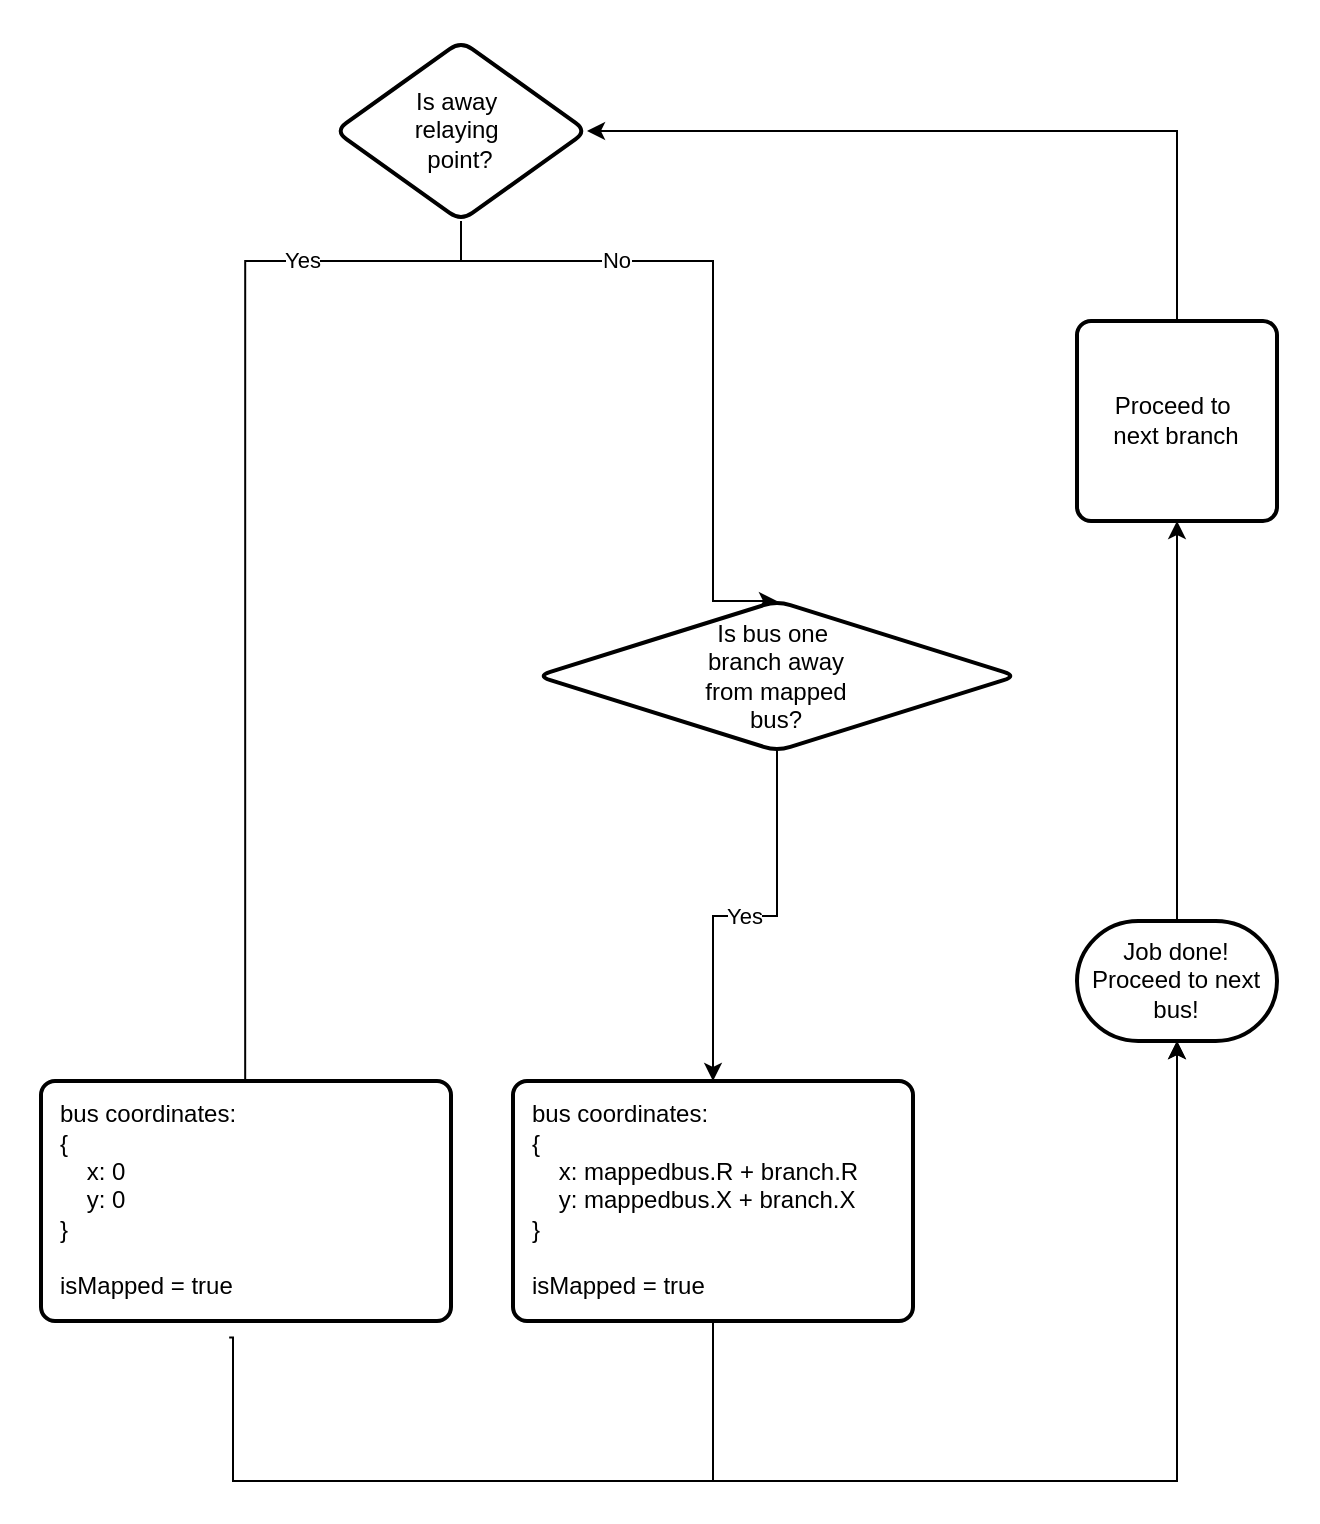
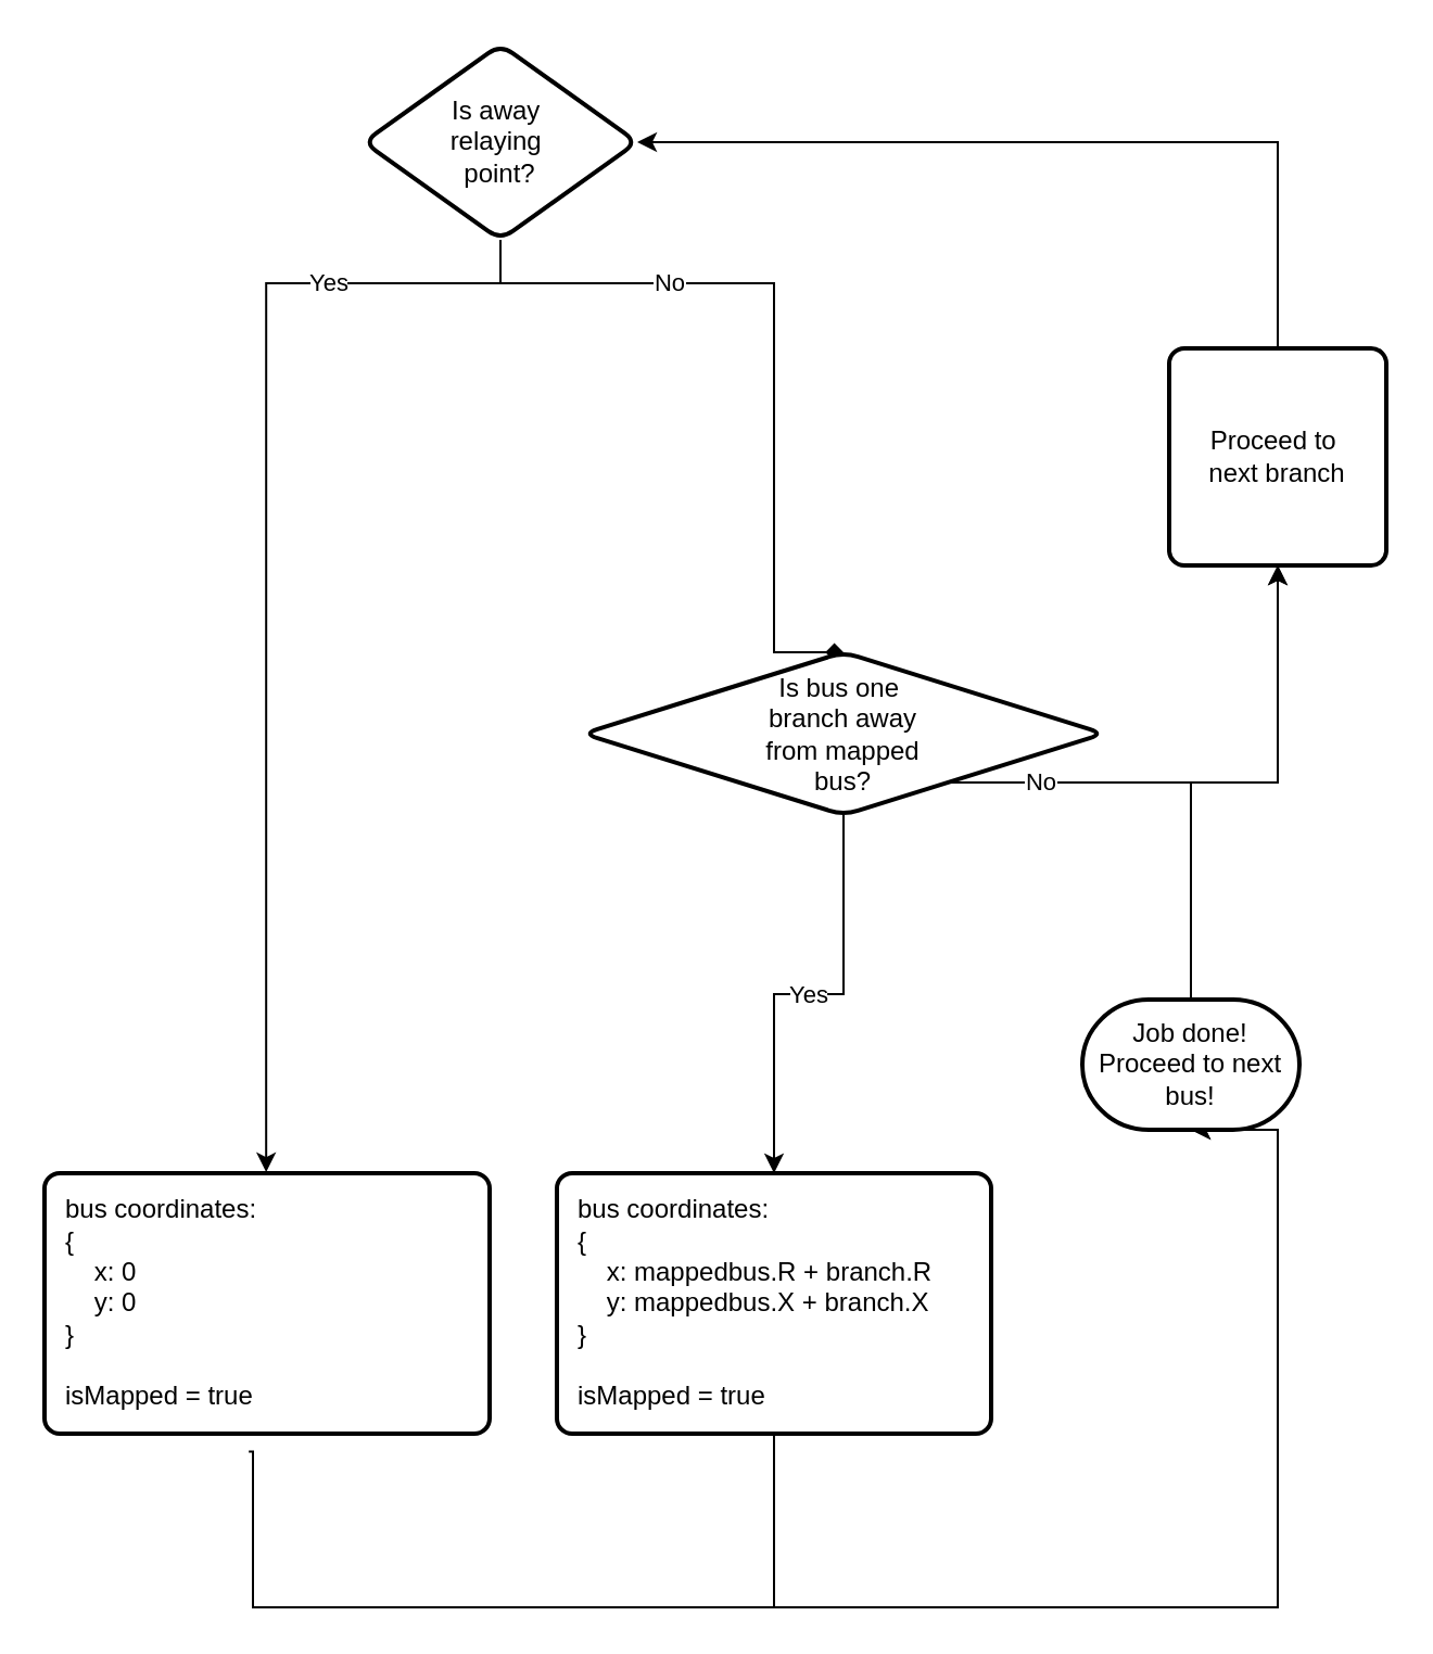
  <mxCell id="0" />
  <mxCell id="1" parent="0" />
- <mxCell id="2" value="Yes" style="edgeStyle=orthogonalEdgeStyle;rounded=0;orthogonalLoop=1;jettySize=auto;html=1;exitX=0.5;exitY=1;exitDx=0;exitDy=0;entryX=0.498;entryY=-0.004;entryDx=0;entryDy=0;entryPerimeter=0;endArrow=none;" edge="1" parent="1" source="4" target="12"><mxGeometry x="-0.633" relative="1" as="geometry"><mxPoint x="214" y="60" as="sourcePoint" /><mxPoint x="96" y="471" as="targetPoint" /><Array as="points"><mxPoint x="230" y="130" /><mxPoint x="122" y="130" /></Array><mxPoint as="offset" /></mxGeometry></mxCell>
- <mxCell id="3" value="No" style="edgeStyle=orthogonalEdgeStyle;rounded=0;orthogonalLoop=1;jettySize=auto;html=1;exitX=0.5;exitY=1;exitDx=0;exitDy=0;entryX=0.5;entryY=0;entryDx=0;entryDy=0;" edge="1" parent="1" source="4" target="8"><mxGeometry x="-0.435" relative="1" as="geometry"><mxPoint x="233" y="171" as="sourcePoint" /><mxPoint x="348" y="150" as="targetPoint" /><Array as="points"><mxPoint x="230" y="130" /><mxPoint x="356" y="130" /></Array><mxPoint as="offset" /></mxGeometry></mxCell>
+ <mxCell id="2" value="Yes" style="edgeStyle=orthogonalEdgeStyle;rounded=0;orthogonalLoop=1;jettySize=auto;html=1;exitX=0.5;exitY=1;exitDx=0;exitDy=0;entryX=0.498;entryY=-0.004;entryDx=0;entryDy=0;entryPerimeter=0;" edge="1" parent="1" source="4" target="12"><mxGeometry x="-0.633" relative="1" as="geometry"><mxPoint x="214" y="60" as="sourcePoint" /><mxPoint x="96" y="471" as="targetPoint" /><Array as="points"><mxPoint x="230" y="130" /><mxPoint x="122" y="130" /></Array><mxPoint as="offset" /></mxGeometry></mxCell>
+ <mxCell id="3" value="No" style="edgeStyle=orthogonalEdgeStyle;rounded=0;orthogonalLoop=1;jettySize=auto;html=1;exitX=0.5;exitY=1;exitDx=0;exitDy=0;entryX=0.5;entryY=0;entryDx=0;entryDy=0;endArrow=diamond;" edge="1" parent="1" source="4" target="8"><mxGeometry x="-0.435" relative="1" as="geometry"><mxPoint x="233" y="171" as="sourcePoint" /><mxPoint x="348" y="150" as="targetPoint" /><Array as="points"><mxPoint x="230" y="130" /><mxPoint x="356" y="130" /></Array><mxPoint as="offset" /></mxGeometry></mxCell>
  <mxCell id="4" value="Is away&amp;nbsp;&lt;div&gt;relaying&amp;nbsp;&lt;/div&gt;&lt;div&gt;point?&lt;/div&gt;" style="rhombus;whiteSpace=wrap;html=1;rounded=1;absoluteArcSize=1;arcSize=14;strokeWidth=2;" vertex="1" parent="1"><mxGeometry x="167" y="20" width="126" height="90" as="geometry" /></mxCell>
  <mxCell id="5" value="Yes" style="edgeStyle=orthogonalEdgeStyle;rounded=0;orthogonalLoop=1;jettySize=auto;html=1;entryX=0.5;entryY=0;entryDx=0;entryDy=0;" edge="1" parent="1" source="8" target="10"><mxGeometry relative="1" as="geometry" /></mxCell>
+ <mxCell id="6" value="" style="edgeStyle=orthogonalEdgeStyle;rounded=0;orthogonalLoop=1;jettySize=auto;html=1;entryX=0.5;entryY=1;entryDx=0;entryDy=0;" edge="1" parent="1" source="8" target="14"><mxGeometry relative="1" as="geometry"><Array as="points"><mxPoint x="588" y="360" /></Array></mxGeometry></mxCell>
+ <mxCell id="7" value="No" style="edgeLabel;html=1;align=center;verticalAlign=middle;resizable=0;points=[];" vertex="1" connectable="0" parent="6"><mxGeometry x="-0.669" y="1" relative="1" as="geometry"><mxPoint as="offset" /></mxGeometry></mxCell>
  <mxCell id="8" value="Is bus one&amp;nbsp;&lt;div&gt;branch away&lt;div&gt;from mapped&lt;/div&gt;&lt;div&gt;bus?&lt;/div&gt;&lt;/div&gt;" style="rhombus;whiteSpace=wrap;html=1;rounded=1;absoluteArcSize=1;arcSize=14;strokeWidth=2;" vertex="1" parent="1"><mxGeometry x="268" y="300" width="240" height="75" as="geometry" /></mxCell>
  <mxCell id="9" style="edgeStyle=orthogonalEdgeStyle;rounded=0;orthogonalLoop=1;jettySize=auto;html=1;entryX=0.5;entryY=1;entryDx=0;entryDy=0;exitX=0.5;exitY=1;exitDx=0;exitDy=0;entryPerimeter=0;" edge="1" parent="1" source="10" target="16"><mxGeometry relative="1" as="geometry"><mxPoint x="718" y="210" as="targetPoint" /><Array as="points"><mxPoint x="356" y="740" /><mxPoint x="588" y="740" /></Array></mxGeometry></mxCell>
  <mxCell id="10" value="bus coordinates:&lt;div&gt;{&lt;/div&gt;&lt;div&gt;&amp;nbsp; &amp;nbsp; x: mappedbus.R + branch.R&lt;/div&gt;&lt;div&gt;&amp;nbsp; &amp;nbsp; y: mappedbus.X + branch.X&lt;/div&gt;&lt;div&gt;}&lt;/div&gt;&lt;div&gt;&lt;br&gt;&lt;/div&gt;&lt;div&gt;isMapped = true&lt;/div&gt;" style="whiteSpace=wrap;html=1;rounded=1;absoluteArcSize=1;arcSize=14;strokeWidth=2;align=left;spacingLeft=8;" vertex="1" parent="1"><mxGeometry x="256" y="540" width="200" height="120" as="geometry" /></mxCell>
  <mxCell id="11" style="edgeStyle=orthogonalEdgeStyle;rounded=0;orthogonalLoop=1;jettySize=auto;html=1;entryX=0.5;entryY=1;entryDx=0;entryDy=0;" edge="1" parent="1" source="16" target="14"><mxGeometry relative="1" as="geometry"><Array as="points" /></mxGeometry></mxCell>
  <mxCell id="12" value="bus coordinates:&lt;div&gt;{&lt;/div&gt;&lt;div&gt;&amp;nbsp; &amp;nbsp; x: 0&lt;/div&gt;&lt;div&gt;&amp;nbsp; &amp;nbsp; y: 0&lt;/div&gt;&lt;div&gt;}&lt;/div&gt;&lt;div&gt;&lt;br&gt;&lt;/div&gt;&lt;div&gt;isMapped = true&lt;/div&gt;" style="whiteSpace=wrap;html=1;rounded=1;absoluteArcSize=1;arcSize=14;strokeWidth=2;align=left;spacingLeft=8;" vertex="1" parent="1"><mxGeometry x="20" y="540" width="205" height="120" as="geometry" /></mxCell>
  <mxCell id="13" style="edgeStyle=orthogonalEdgeStyle;rounded=0;orthogonalLoop=1;jettySize=auto;html=1;entryX=1;entryY=0.5;entryDx=0;entryDy=0;exitX=0.5;exitY=0;exitDx=0;exitDy=0;" edge="1" parent="1" source="14" target="4"><mxGeometry relative="1" as="geometry"><mxPoint x="840" y="90" as="sourcePoint" /><Array as="points"><mxPoint x="588" y="65" /></Array></mxGeometry></mxCell>
  <mxCell id="14" value="&lt;div&gt;Proceed to&amp;nbsp;&lt;/div&gt;&lt;div&gt;next branch&lt;/div&gt;" style="rounded=1;whiteSpace=wrap;html=1;absoluteArcSize=1;arcSize=14;strokeWidth=2;" vertex="1" parent="1"><mxGeometry x="538" y="160" width="100" height="100" as="geometry" /></mxCell>
  <mxCell id="15" value="" style="edgeStyle=orthogonalEdgeStyle;rounded=0;orthogonalLoop=1;jettySize=auto;html=1;entryX=0.5;entryY=1;entryDx=0;entryDy=0;exitX=0.459;exitY=1.069;exitDx=0;exitDy=0;exitPerimeter=0;" edge="1" parent="1" source="12" target="16"><mxGeometry relative="1" as="geometry"><mxPoint x="142" y="694" as="sourcePoint" /><mxPoint x="670" y="260" as="targetPoint" /><Array as="points"><mxPoint x="116" y="668" /><mxPoint x="116" y="740" /><mxPoint x="588" y="740" /></Array></mxGeometry></mxCell>
- <mxCell id="16" value="Job done! Proceed to next bus!" style="strokeWidth=2;html=1;shape=mxgraph.flowchart.terminator;whiteSpace=wrap;" vertex="1" parent="1"><mxGeometry x="538" y="460" width="100" height="60" as="geometry" /></mxCell>
+ <mxCell id="16" value="Job done! Proceed to next bus!" style="strokeWidth=2;html=1;shape=mxgraph.flowchart.terminator;whiteSpace=wrap;" vertex="1" parent="1"><mxGeometry x="498" y="460" width="100" height="60" as="geometry" /></mxCell>
